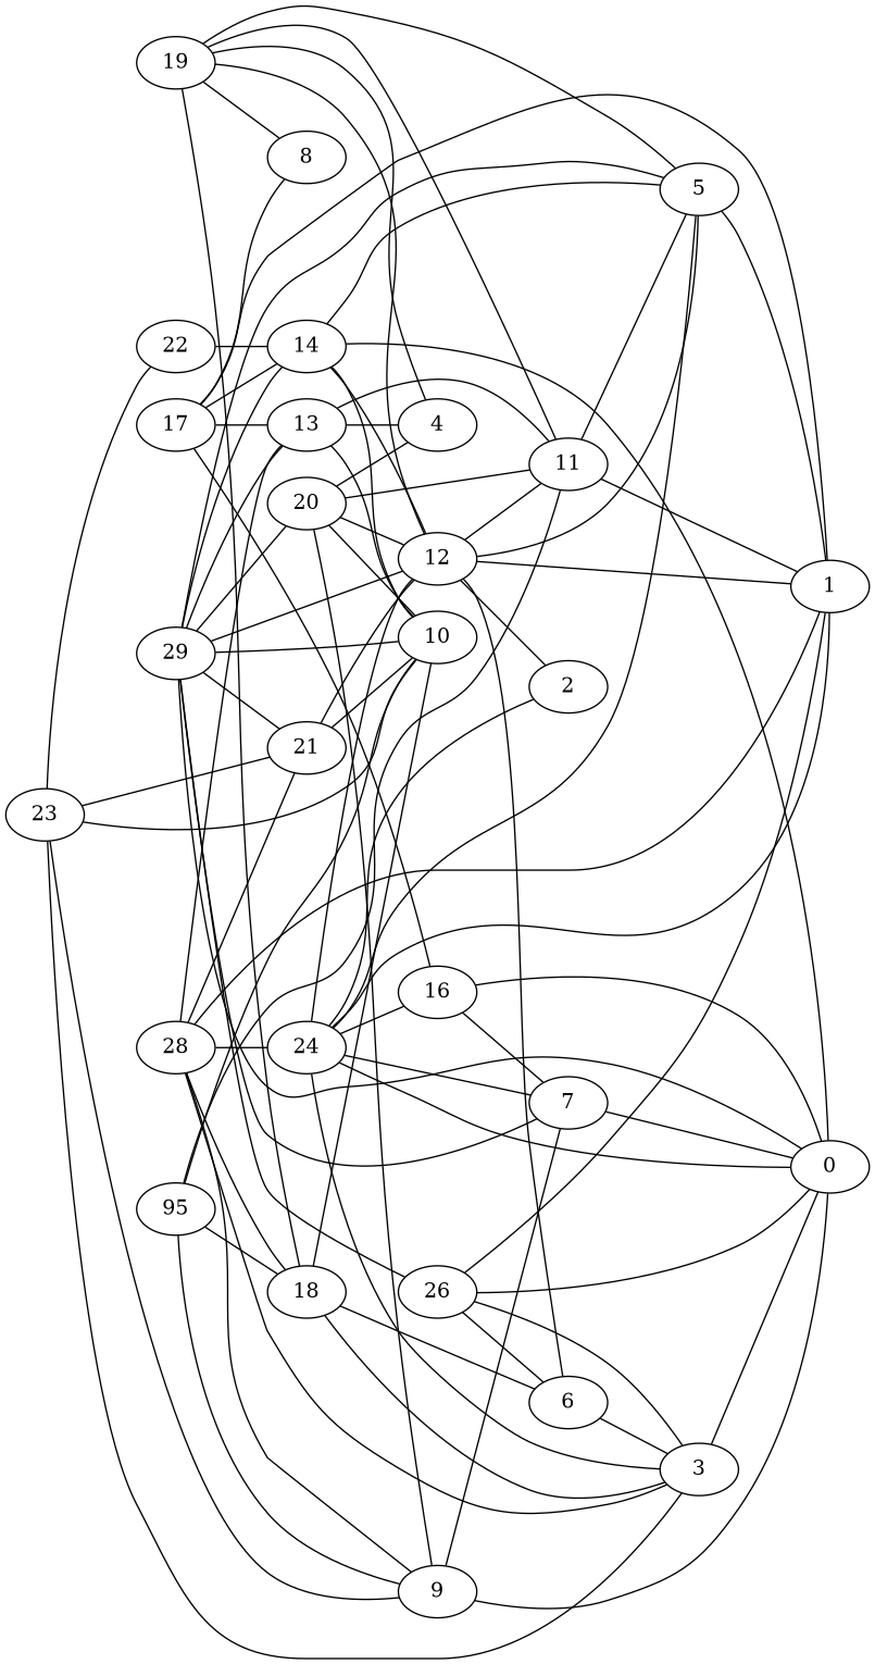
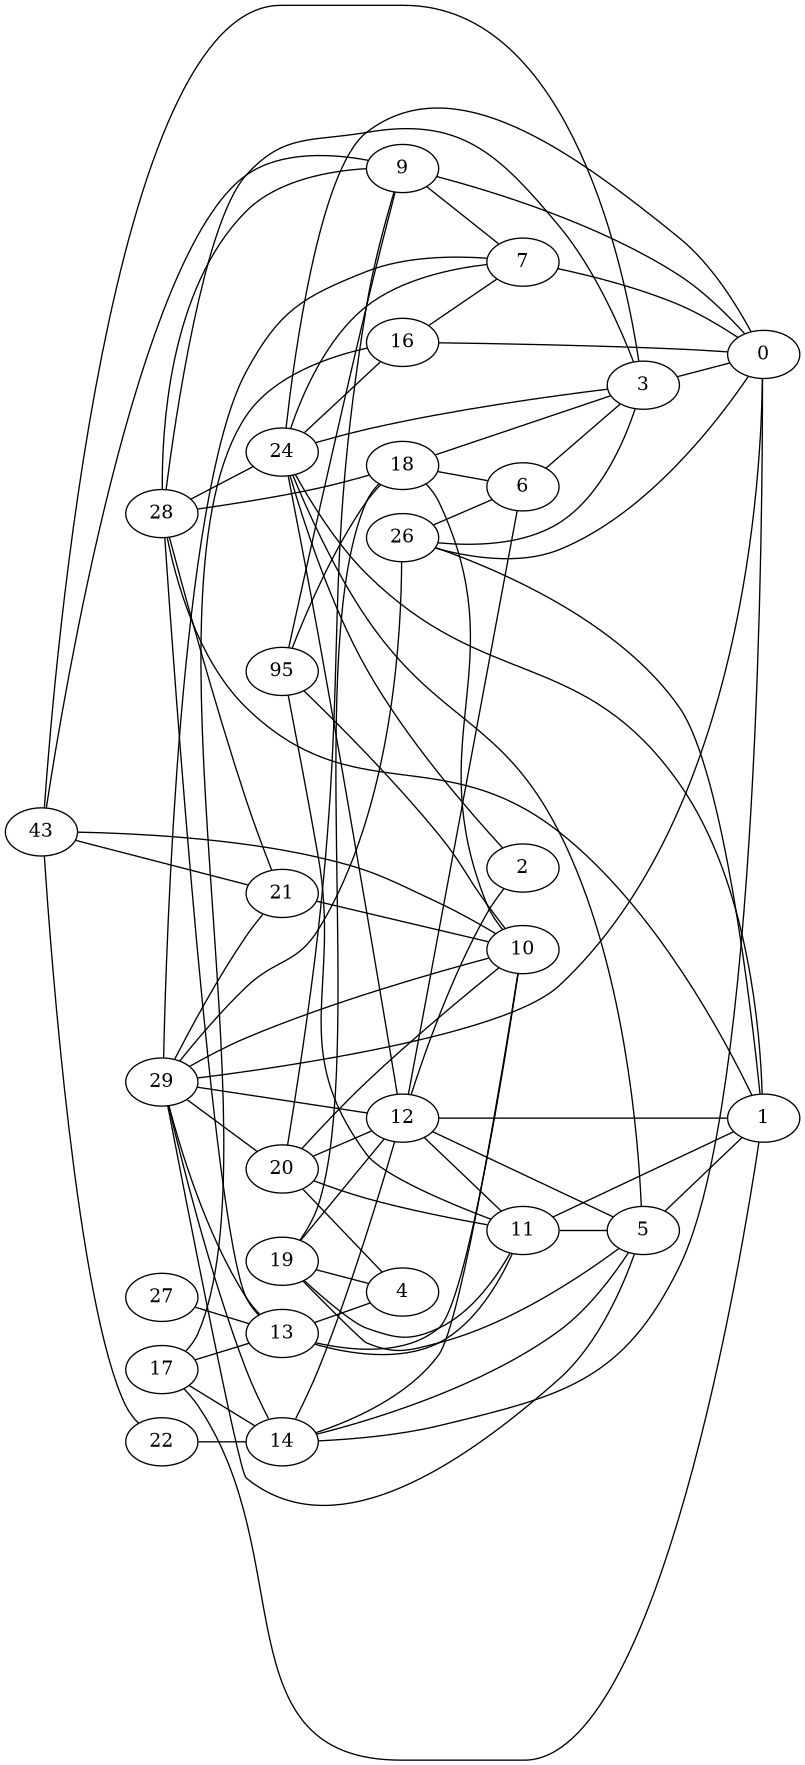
  graph {
    rankdir=LR
    3
    0
    5
    1
    6
    7
    9
    11
    12
    2
    13
    4
    10
    14
    16
    17
-   8
    18
    19
    20
    21
    22
-   23
+   23 [label=43]
    24
    n25 [label=95]
    26
+   27
    28
    29
    3 -- 0
    5 -- 1
    6 -- 3
    7 -- 0
    9 -- 0
    9 -- 7
    11 -- 5
    11 -- 1
    12 -- 5
    12 -- 1
    12 -- 6
    12 -- 11
    12 -- 2
    13 -- 11
    13 -- 4
    13 -- 10
    14 -- 0
    14 -- 5
    14 -- 12
    14 -- 10
    16 -- 0
    16 -- 7
    17 -- 1
    17 -- 13
    17 -- 14
    17 -- 16
-   17 -- 8
    18 -- 3
    18 -- 6
    18 -- 10
    19 -- 5
    19 -- 11
    19 -- 12
    19 -- 4
-   19 -- 8
    19 -- 18
    20 -- 9
    20 -- 11
    20 -- 12
    20 -- 4
    20 -- 10
-   21 -- 12
    21 -- 10
    22 -- 14
    23 -- 3
    23 -- 9
    23 -- 10
    23 -- 21
    23 -- 22
    24 -- 3
    24 -- 0
    24 -- 5
    24 -- 1
    24 -- 7
    24 -- 12
    24 -- 2
    24 -- 16
    n25 -- 9
    n25 -- 11
    n25 -- 10
    n25 -- 18
    26 -- 3
    26 -- 0
    26 -- 1
    26 -- 6
+   27 -- 13
    28 -- 3
    28 -- 1
    28 -- 9
    28 -- 13
    28 -- 18
    28 -- 21
    28 -- 24
    29 -- 0
    29 -- 5
    29 -- 7
    29 -- 12
    29 -- 13
    29 -- 10
    29 -- 14
    29 -- 20
    29 -- 21
    29 -- 26
  }
